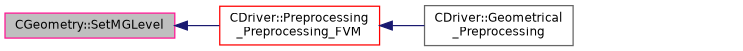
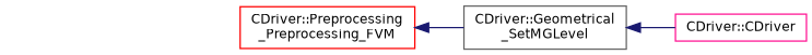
  digraph {
    rankdir=LR
    node [color=deeppink fillcolor=white fontname=Helvetica fontsize=10 shape=record style=filled]
    edge [color=midnightblue dir=back fontname=Helvetica fontsize=10 labelfontname=Helvetica labelfontsize=10 style=solid]
-   n1 [fillcolor=grey75 fontcolor=black height=0.2 label="CGeometry::SetMGLevel" width=0.4]
    n2 [color=red height=0.2 label="CDriver::Preprocessing\l_Preprocessing_FVM" width=0.4]
-   n3 [color=gray40 height=0.2 label="CDriver::Geometrical\l_Preprocessing" width=0.4]
-   n1 -> n2
+   n3 [color=gray40 height=0.2 label="CDriver::Geometrical\l_SetMGLevel" width=0.4]
+   n4 [height=0.2 label="CDriver::CDriver" width=0.4]
    n2 -> n3
+   n3 -> n4
  }
